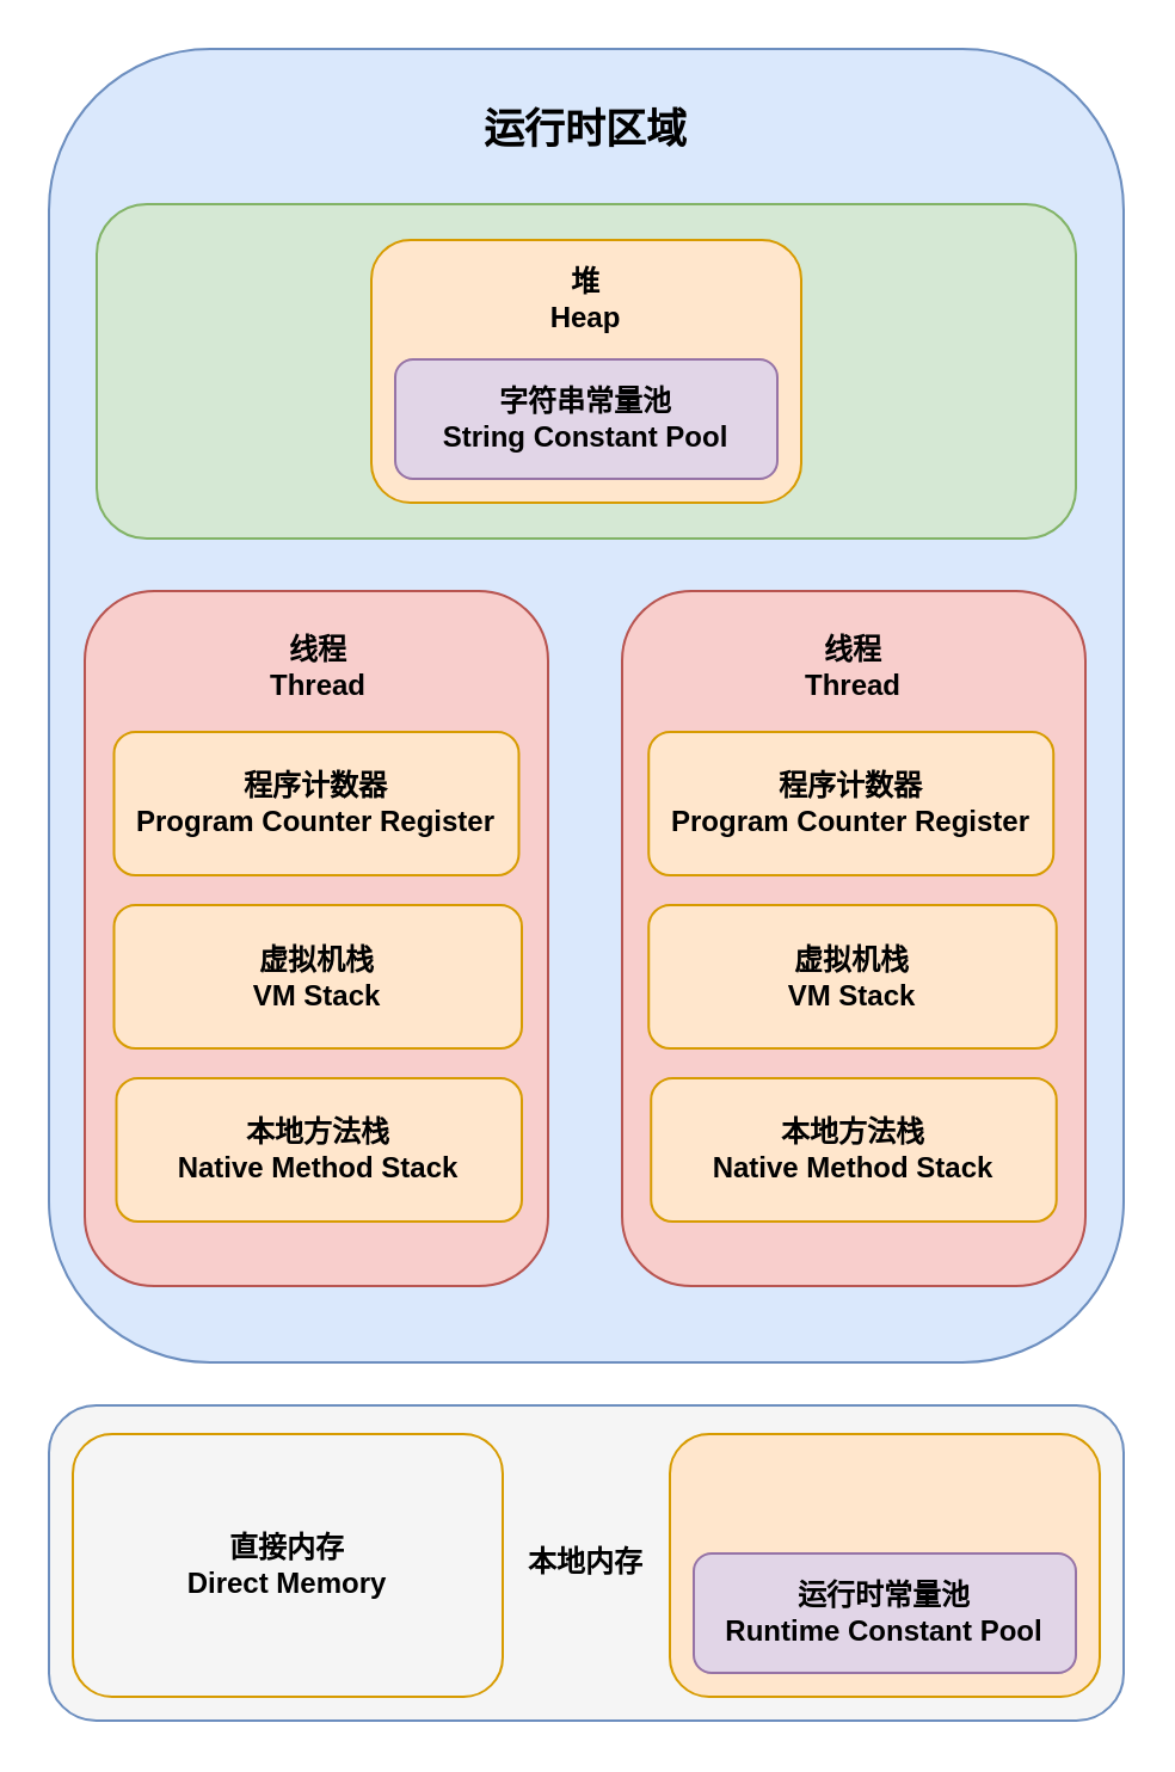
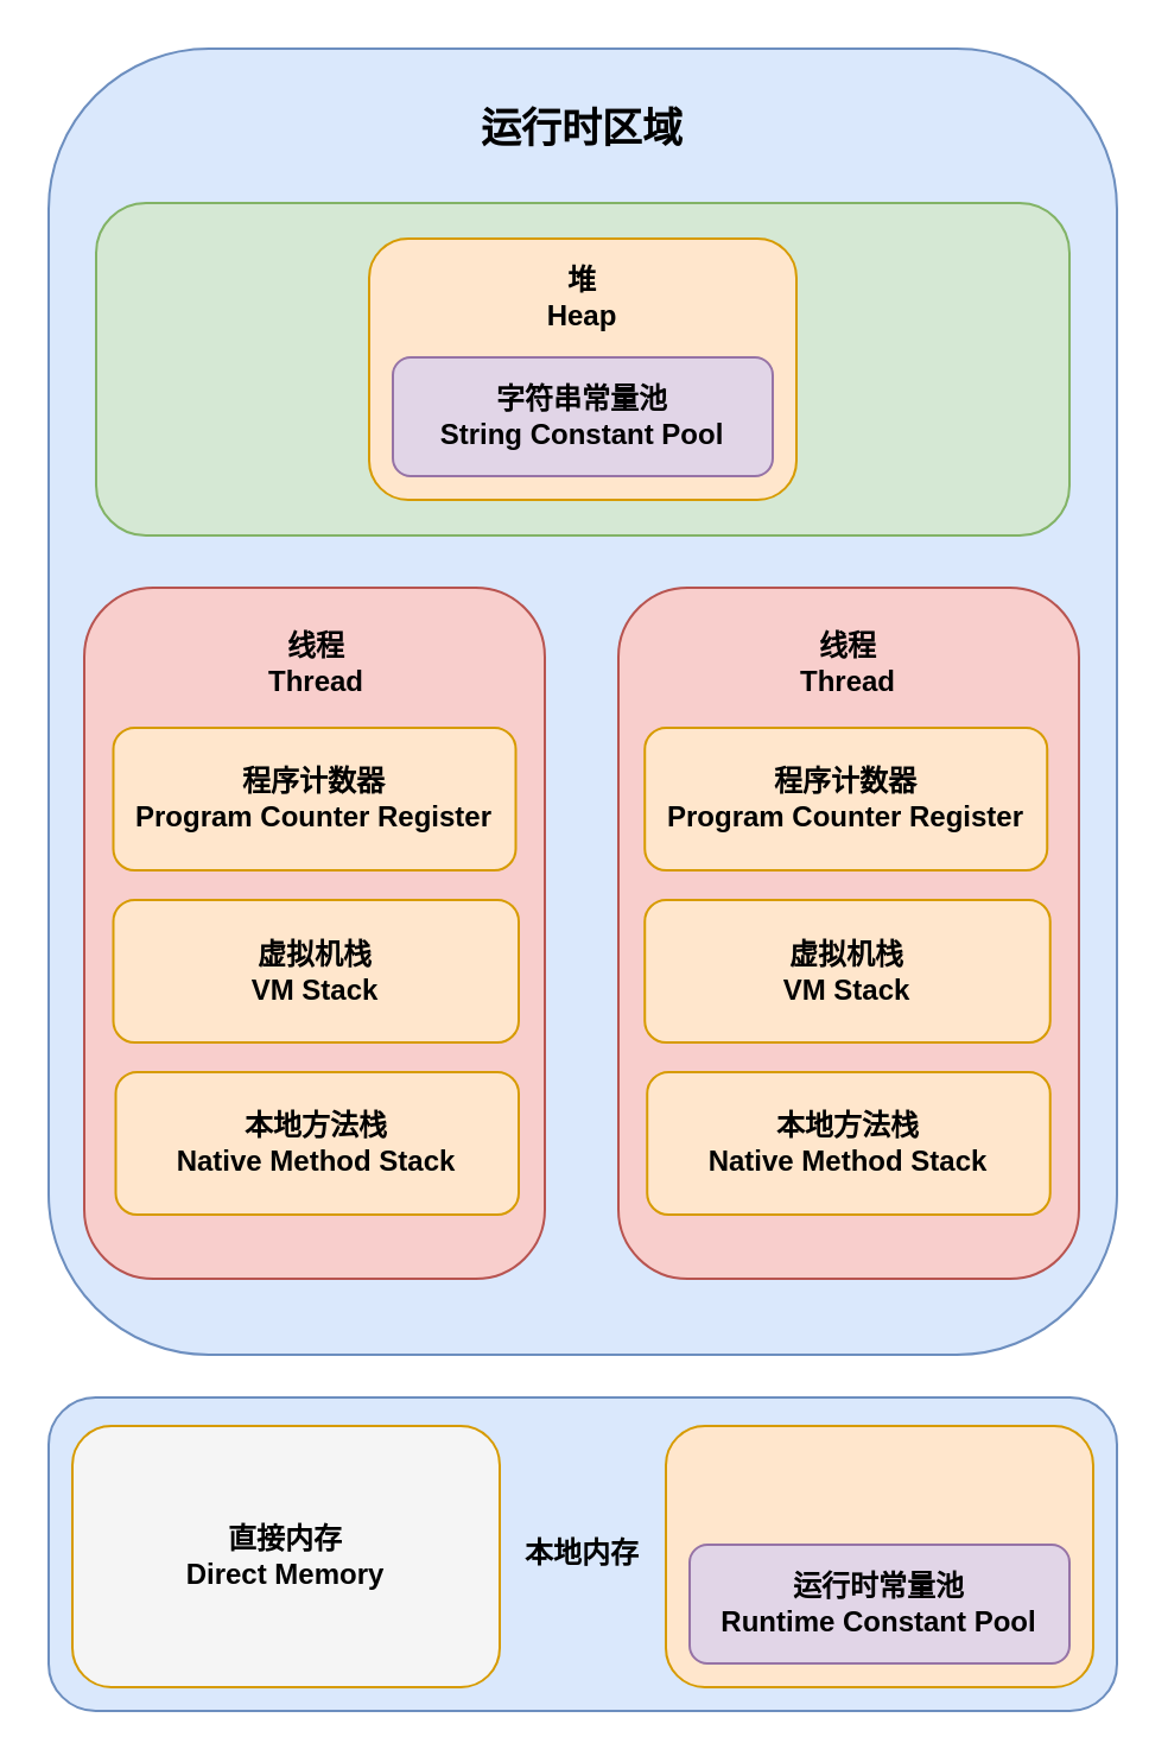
  <mxCell id="0" />
  <mxCell id="1" parent="0" />
  <mxCell id="2" value="" style="rounded=1;whiteSpace=wrap;html=1;fillColor=#dae8fc;strokeColor=#6c8ebf;" parent="1" vertex="1"><mxGeometry x="20" y="20" width="450" height="550" as="geometry" /></mxCell>
  <mxCell id="3" value="" style="rounded=1;whiteSpace=wrap;html=1;fillColor=#d5e8d4;strokeColor=#82b366;" parent="1" vertex="1"><mxGeometry x="40" y="85" width="410" height="140" as="geometry" /></mxCell>
  <mxCell id="4" value="" style="rounded=1;whiteSpace=wrap;html=1;fillColor=#f8cecc;strokeColor=#b85450;" parent="1" vertex="1"><mxGeometry x="35" y="247" width="194" height="291" as="geometry" /></mxCell>
  <mxCell id="5" value="本地方法栈&lt;br&gt;Native Method Stack" style="rounded=1;whiteSpace=wrap;html=1;fillColor=#ffe6cc;strokeColor=#d79b00;fontStyle=1" parent="1" vertex="1"><mxGeometry x="48.25" y="451" width="169.75" height="60" as="geometry" /></mxCell>
- <mxCell id="6" value="本地内存" style="rounded=1;whiteSpace=wrap;html=1;fillColor=#f5f5f5;strokeColor=#6c8ebf;fontStyle=1;" parent="1" vertex="1"><mxGeometry x="20" y="588" width="450" height="132" as="geometry" /></mxCell>
+ <mxCell id="6" value="本地内存" style="rounded=1;whiteSpace=wrap;html=1;fillColor=#dae8fc;strokeColor=#6c8ebf;fontStyle=1" parent="1" vertex="1"><mxGeometry x="20" y="588" width="450" height="132" as="geometry" /></mxCell>
  <mxCell id="7" value="程序计数器&lt;br&gt;Program Counter Register" style="rounded=1;whiteSpace=wrap;html=1;fillColor=#ffe6cc;strokeColor=#d79b00;fontStyle=1" parent="1" vertex="1"><mxGeometry x="47.25" y="306" width="169.5" height="60" as="geometry" /></mxCell>
  <mxCell id="8" value="虚拟机栈&lt;br&gt;VM Stack" style="rounded=1;whiteSpace=wrap;html=1;fillColor=#ffe6cc;strokeColor=#d79b00;fontStyle=1" parent="1" vertex="1"><mxGeometry x="47.25" y="378.5" width="170.75" height="60" as="geometry" /></mxCell>
  <mxCell id="9" value="线程&lt;br&gt;Thread" style="text;html=1;strokeColor=none;fillColor=none;align=center;verticalAlign=middle;whiteSpace=wrap;rounded=0;fontStyle=1" parent="1" vertex="1"><mxGeometry x="103.13" y="264" width="60" height="30" as="geometry" /></mxCell>
  <mxCell id="10" value="" style="group" parent="1" vertex="1" connectable="0"><mxGeometry x="260" y="247" width="194" height="291" as="geometry" /></mxCell>
  <mxCell id="11" value="" style="rounded=1;whiteSpace=wrap;html=1;fillColor=#f8cecc;strokeColor=#b85450;" parent="10" vertex="1"><mxGeometry width="194" height="291" as="geometry" /></mxCell>
  <mxCell id="12" value="本地方法栈&lt;br&gt;Native Method Stack" style="rounded=1;whiteSpace=wrap;html=1;fillColor=#ffe6cc;strokeColor=#d79b00;fontStyle=1" parent="10" vertex="1"><mxGeometry x="12.12" y="204" width="169.75" height="60" as="geometry" /></mxCell>
  <mxCell id="13" value="虚拟机栈&lt;br&gt;VM Stack" style="rounded=1;whiteSpace=wrap;html=1;fillColor=#ffe6cc;strokeColor=#d79b00;fontStyle=1" parent="10" vertex="1"><mxGeometry x="11.12" y="131.5" width="170.75" height="60" as="geometry" /></mxCell>
  <mxCell id="14" value="程序计数器&lt;br&gt;Program Counter Register" style="rounded=1;whiteSpace=wrap;html=1;fillColor=#ffe6cc;strokeColor=#d79b00;fontStyle=1" parent="10" vertex="1"><mxGeometry x="11.12" y="59" width="169.5" height="60" as="geometry" /></mxCell>
  <mxCell id="15" value="线程&lt;br&gt;Thread" style="text;html=1;strokeColor=none;fillColor=none;align=center;verticalAlign=middle;whiteSpace=wrap;rounded=0;fontStyle=1" parent="10" vertex="1"><mxGeometry x="67" y="17" width="60" height="30" as="geometry" /></mxCell>
  <mxCell id="16" value="" style="group" parent="1" vertex="1" connectable="0"><mxGeometry x="280" y="600" width="180" height="110" as="geometry" /></mxCell>
  <mxCell id="17" value="" style="rounded=1;whiteSpace=wrap;html=1;fillColor=#ffe6cc;strokeColor=#d79b00;fontStyle=1" parent="16" vertex="1"><mxGeometry width="180" height="110" as="geometry" /></mxCell>
  <mxCell id="18" value="运行时常量池&lt;br&gt;Runtime Constant Pool" style="rounded=1;whiteSpace=wrap;html=1;fillColor=#e1d5e7;strokeColor=#9673a6;fontStyle=1" parent="16" vertex="1"><mxGeometry x="10" y="50" width="160" height="50" as="geometry" /></mxCell>
  <mxCell id="19" value="直接内存&lt;br&gt;Direct Memory" style="rounded=1;whiteSpace=wrap;html=1;fillColor=#f5f5f5;strokeColor=#d79b00;fontStyle=1;" parent="1" vertex="1"><mxGeometry x="30" y="600" width="180" height="110" as="geometry" /></mxCell>
  <mxCell id="20" value="运行时区域" style="text;html=1;strokeColor=none;fillColor=none;align=center;verticalAlign=middle;whiteSpace=wrap;rounded=0;fontStyle=1;fontSize=17;" parent="1" vertex="1"><mxGeometry x="150" y="40" width="190" height="30" as="geometry" /></mxCell>
  <mxCell id="21" value="" style="rounded=1;whiteSpace=wrap;html=1;fillColor=#ffe6cc;strokeColor=#d79b00;fontStyle=1" vertex="1" parent="1"><mxGeometry x="155" y="100" width="180" height="110" as="geometry" /></mxCell>
  <mxCell id="22" value="字符串常量池&lt;br&gt;String Constant Pool" style="rounded=1;whiteSpace=wrap;html=1;fillColor=#e1d5e7;strokeColor=#9673a6;fontStyle=1" vertex="1" parent="1"><mxGeometry x="165" y="150" width="160" height="50" as="geometry" /></mxCell>
  <mxCell id="23" value="堆&lt;br&gt;Heap" style="text;html=1;strokeColor=none;fillColor=none;align=center;verticalAlign=middle;whiteSpace=wrap;rounded=0;fontStyle=1" vertex="1" parent="1"><mxGeometry x="200" y="110" width="90" height="30" as="geometry" /></mxCell>
